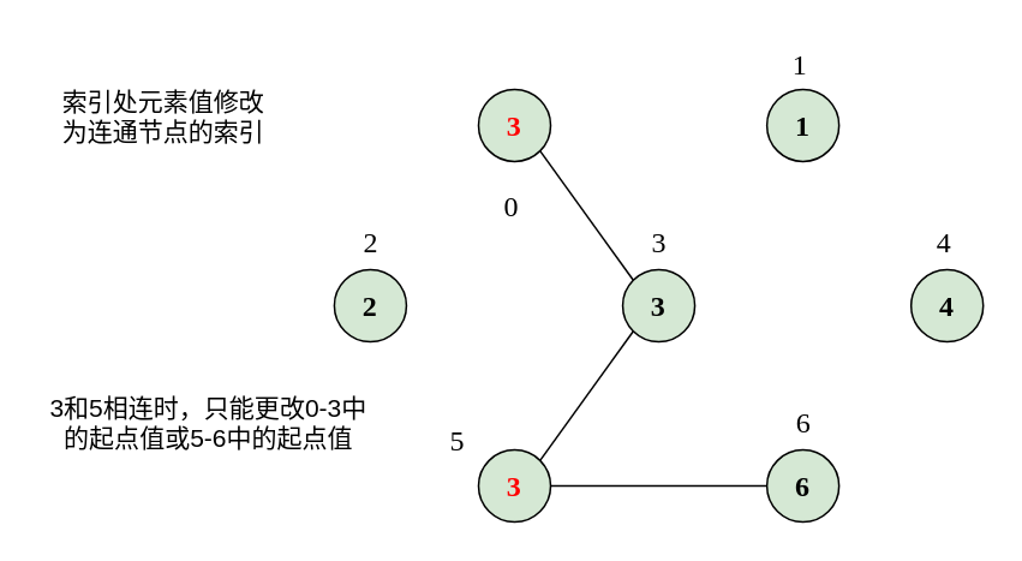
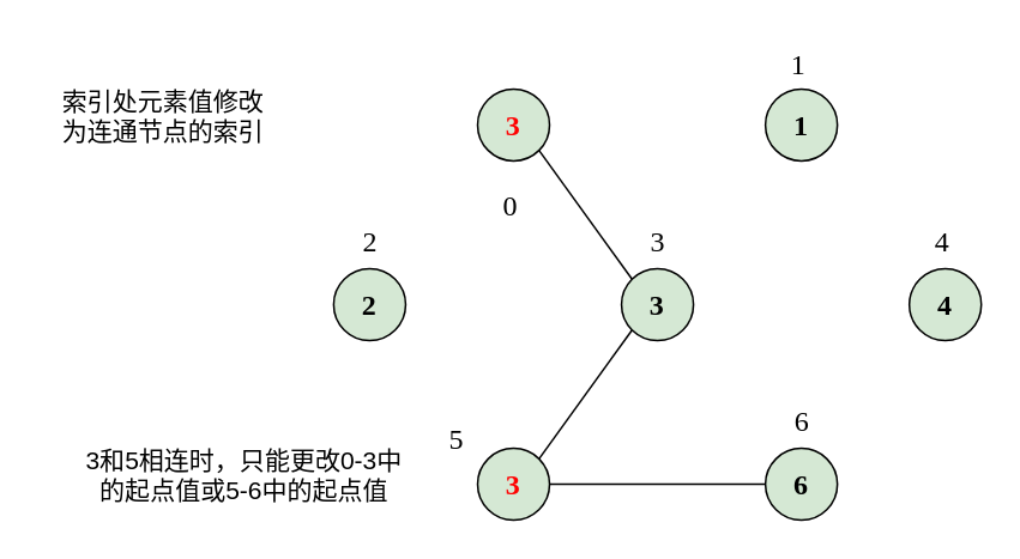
  <mxCell id="0" />
  <mxCell id="1" parent="0" />
  <mxCell id="2" value="&lt;font color=&quot;#ff0000&quot; face=&quot;Verdana&quot;&gt;&lt;span style=&quot;font-size: 16px;&quot;&gt;&lt;b style=&quot;&quot;&gt;3&lt;/b&gt;&lt;/span&gt;&lt;/font&gt;" style="ellipse;whiteSpace=wrap;html=1;aspect=fixed;fillColor=#d5e8d4;strokeColor=#000000;" parent="1" vertex="1"><mxGeometry x="265" y="49" width="40" height="40" as="geometry" /></mxCell>
  <mxCell id="3" value="&lt;b&gt;&lt;font style=&quot;font-size: 16px;&quot; face=&quot;Verdana&quot;&gt;1&lt;/font&gt;&lt;/b&gt;" style="ellipse;whiteSpace=wrap;html=1;aspect=fixed;fillColor=#d5e8d4;strokeColor=#000000;" parent="1" vertex="1"><mxGeometry x="425" y="49" width="40" height="40" as="geometry" /></mxCell>
  <mxCell id="4" value="&lt;b&gt;&lt;font style=&quot;font-size: 16px;&quot; face=&quot;Verdana&quot;&gt;2&lt;/font&gt;&lt;/b&gt;" style="ellipse;whiteSpace=wrap;html=1;aspect=fixed;fillColor=#d5e8d4;strokeColor=#000000;" parent="1" vertex="1"><mxGeometry x="185" y="149" width="40" height="40" as="geometry" /></mxCell>
  <mxCell id="5" value="&lt;b&gt;&lt;font style=&quot;font-size: 16px;&quot; face=&quot;Verdana&quot;&gt;3&lt;/font&gt;&lt;/b&gt;" style="ellipse;whiteSpace=wrap;html=1;aspect=fixed;fillColor=#d5e8d4;strokeColor=#000000;" parent="1" vertex="1"><mxGeometry x="345" y="149" width="40" height="40" as="geometry" /></mxCell>
  <mxCell id="6" value="&lt;b&gt;&lt;font style=&quot;font-size: 16px;&quot; face=&quot;Verdana&quot;&gt;4&lt;/font&gt;&lt;/b&gt;" style="ellipse;whiteSpace=wrap;html=1;aspect=fixed;fillColor=#d5e8d4;strokeColor=#000000;" parent="1" vertex="1"><mxGeometry x="505" y="149" width="40" height="40" as="geometry" /></mxCell>
  <mxCell id="7" value="&lt;b&gt;&lt;font color=&quot;#ff0000&quot; style=&quot;font-size: 16px;&quot; face=&quot;Verdana&quot;&gt;3&lt;/font&gt;&lt;/b&gt;" style="ellipse;whiteSpace=wrap;html=1;aspect=fixed;fillColor=#d5e8d4;strokeColor=#000000;" parent="1" vertex="1"><mxGeometry x="265" y="249" width="40" height="40" as="geometry" /></mxCell>
  <mxCell id="8" value="&lt;b&gt;&lt;font style=&quot;font-size: 16px;&quot; face=&quot;Verdana&quot;&gt;6&lt;/font&gt;&lt;/b&gt;" style="ellipse;whiteSpace=wrap;html=1;aspect=fixed;fillColor=#d5e8d4;strokeColor=#000000;" parent="1" vertex="1"><mxGeometry x="425" y="249" width="40" height="40" as="geometry" /></mxCell>
  <mxCell id="9" value="&lt;font face=&quot;Verdana&quot; style=&quot;font-size: 16px;&quot;&gt;0&lt;/font&gt;" style="text;html=1;align=center;verticalAlign=middle;resizable=0;points=[];autosize=1;strokeColor=none;fillColor=none;" parent="1" vertex="1"><mxGeometry x="268" y="99" width="30" height="30" as="geometry" /></mxCell>
  <mxCell id="10" value="&lt;font face=&quot;Verdana&quot; style=&quot;font-size: 16px;&quot;&gt;1&lt;/font&gt;" style="text;html=1;align=center;verticalAlign=middle;resizable=0;points=[];autosize=1;strokeColor=none;fillColor=none;" parent="1" vertex="1"><mxGeometry x="428" y="20" width="30" height="30" as="geometry" /></mxCell>
  <mxCell id="11" value="&lt;font face=&quot;Verdana&quot; style=&quot;font-size: 16px;&quot;&gt;2&lt;/font&gt;" style="text;html=1;align=center;verticalAlign=middle;resizable=0;points=[];autosize=1;strokeColor=none;fillColor=none;" parent="1" vertex="1"><mxGeometry x="190" y="119" width="30" height="30" as="geometry" /></mxCell>
  <mxCell id="12" value="&lt;font face=&quot;Verdana&quot; style=&quot;font-size: 16px;&quot;&gt;3&lt;/font&gt;" style="text;html=1;align=center;verticalAlign=middle;resizable=0;points=[];autosize=1;strokeColor=none;fillColor=none;" parent="1" vertex="1"><mxGeometry x="350" y="119" width="30" height="30" as="geometry" /></mxCell>
  <mxCell id="13" value="&lt;font face=&quot;Verdana&quot; style=&quot;font-size: 16px;&quot;&gt;4&lt;/font&gt;" style="text;html=1;align=center;verticalAlign=middle;resizable=0;points=[];autosize=1;strokeColor=none;fillColor=none;" parent="1" vertex="1"><mxGeometry x="508" y="119" width="30" height="30" as="geometry" /></mxCell>
  <mxCell id="14" value="&lt;font face=&quot;Verdana&quot; style=&quot;font-size: 16px;&quot;&gt;5&lt;/font&gt;" style="text;html=1;align=center;verticalAlign=middle;resizable=0;points=[];autosize=1;strokeColor=none;fillColor=none;" parent="1" vertex="1"><mxGeometry x="238" y="229" width="30" height="30" as="geometry" /></mxCell>
  <mxCell id="15" value="&lt;font face=&quot;Verdana&quot; style=&quot;font-size: 16px;&quot;&gt;6&lt;/font&gt;" style="text;html=1;align=center;verticalAlign=middle;resizable=0;points=[];autosize=1;strokeColor=none;fillColor=none;" parent="1" vertex="1"><mxGeometry x="430" y="219" width="30" height="30" as="geometry" /></mxCell>
  <mxCell id="16" value="" style="endArrow=none;html=1;rounded=0;exitX=1;exitY=1;exitDx=0;exitDy=0;entryX=0;entryY=0;entryDx=0;entryDy=0;" parent="1" source="2" target="5" edge="1"><mxGeometry width="50" height="50" relative="1" as="geometry"><mxPoint x="355" y="189" as="sourcePoint" /><mxPoint x="405" y="139" as="targetPoint" /></mxGeometry></mxCell>
  <mxCell id="17" value="&lt;font style=&quot;font-size: 14px;&quot;&gt;索引处元素值修改&lt;br&gt;为连通节点的索引&lt;/font&gt;" style="text;html=1;align=center;verticalAlign=middle;resizable=0;points=[];autosize=1;strokeColor=none;fillColor=none;" parent="1" vertex="1"><mxGeometry x="20" y="39" width="140" height="50" as="geometry" /></mxCell>
  <mxCell id="18" value="" style="endArrow=none;html=1;rounded=0;exitX=1;exitY=0;exitDx=0;exitDy=0;entryX=0;entryY=1;entryDx=0;entryDy=0;" parent="1" source="7" target="5" edge="1"><mxGeometry width="50" height="50" relative="1" as="geometry"><mxPoint x="385" y="139" as="sourcePoint" /><mxPoint x="435" y="89" as="targetPoint" /></mxGeometry></mxCell>
  <mxCell id="19" value="" style="endArrow=none;html=1;rounded=0;exitX=1;exitY=0.5;exitDx=0;exitDy=0;entryX=0;entryY=0.5;entryDx=0;entryDy=0;" parent="1" source="7" target="8" edge="1"><mxGeometry width="50" height="50" relative="1" as="geometry"><mxPoint x="385" y="139" as="sourcePoint" /><mxPoint x="435" y="89" as="targetPoint" /></mxGeometry></mxCell>
- <mxCell id="20" value="&lt;span style=&quot;font-size: 14px;&quot;&gt;3和5相连时，只能更改0-3中&lt;br&gt;的起点值或5-6中的起点值&lt;/span&gt;" style="text;html=1;align=center;verticalAlign=middle;resizable=0;points=[];autosize=1;strokeColor=none;fillColor=none;" parent="1" vertex="1"><mxGeometry x="15" y="209" width="200" height="50" as="geometry" /></mxCell>
+ <mxCell id="20" value="&lt;span style=&quot;font-size: 14px;&quot;&gt;3和5相连时，只能更改0-3中&lt;br&gt;的起点值或5-6中的起点值&lt;/span&gt;" style="text;html=1;align=center;verticalAlign=middle;resizable=0;points=[];autosize=1;strokeColor=none;fillColor=none;" parent="1" vertex="1"><mxGeometry x="35" y="239" width="200" height="50" as="geometry" /></mxCell>
